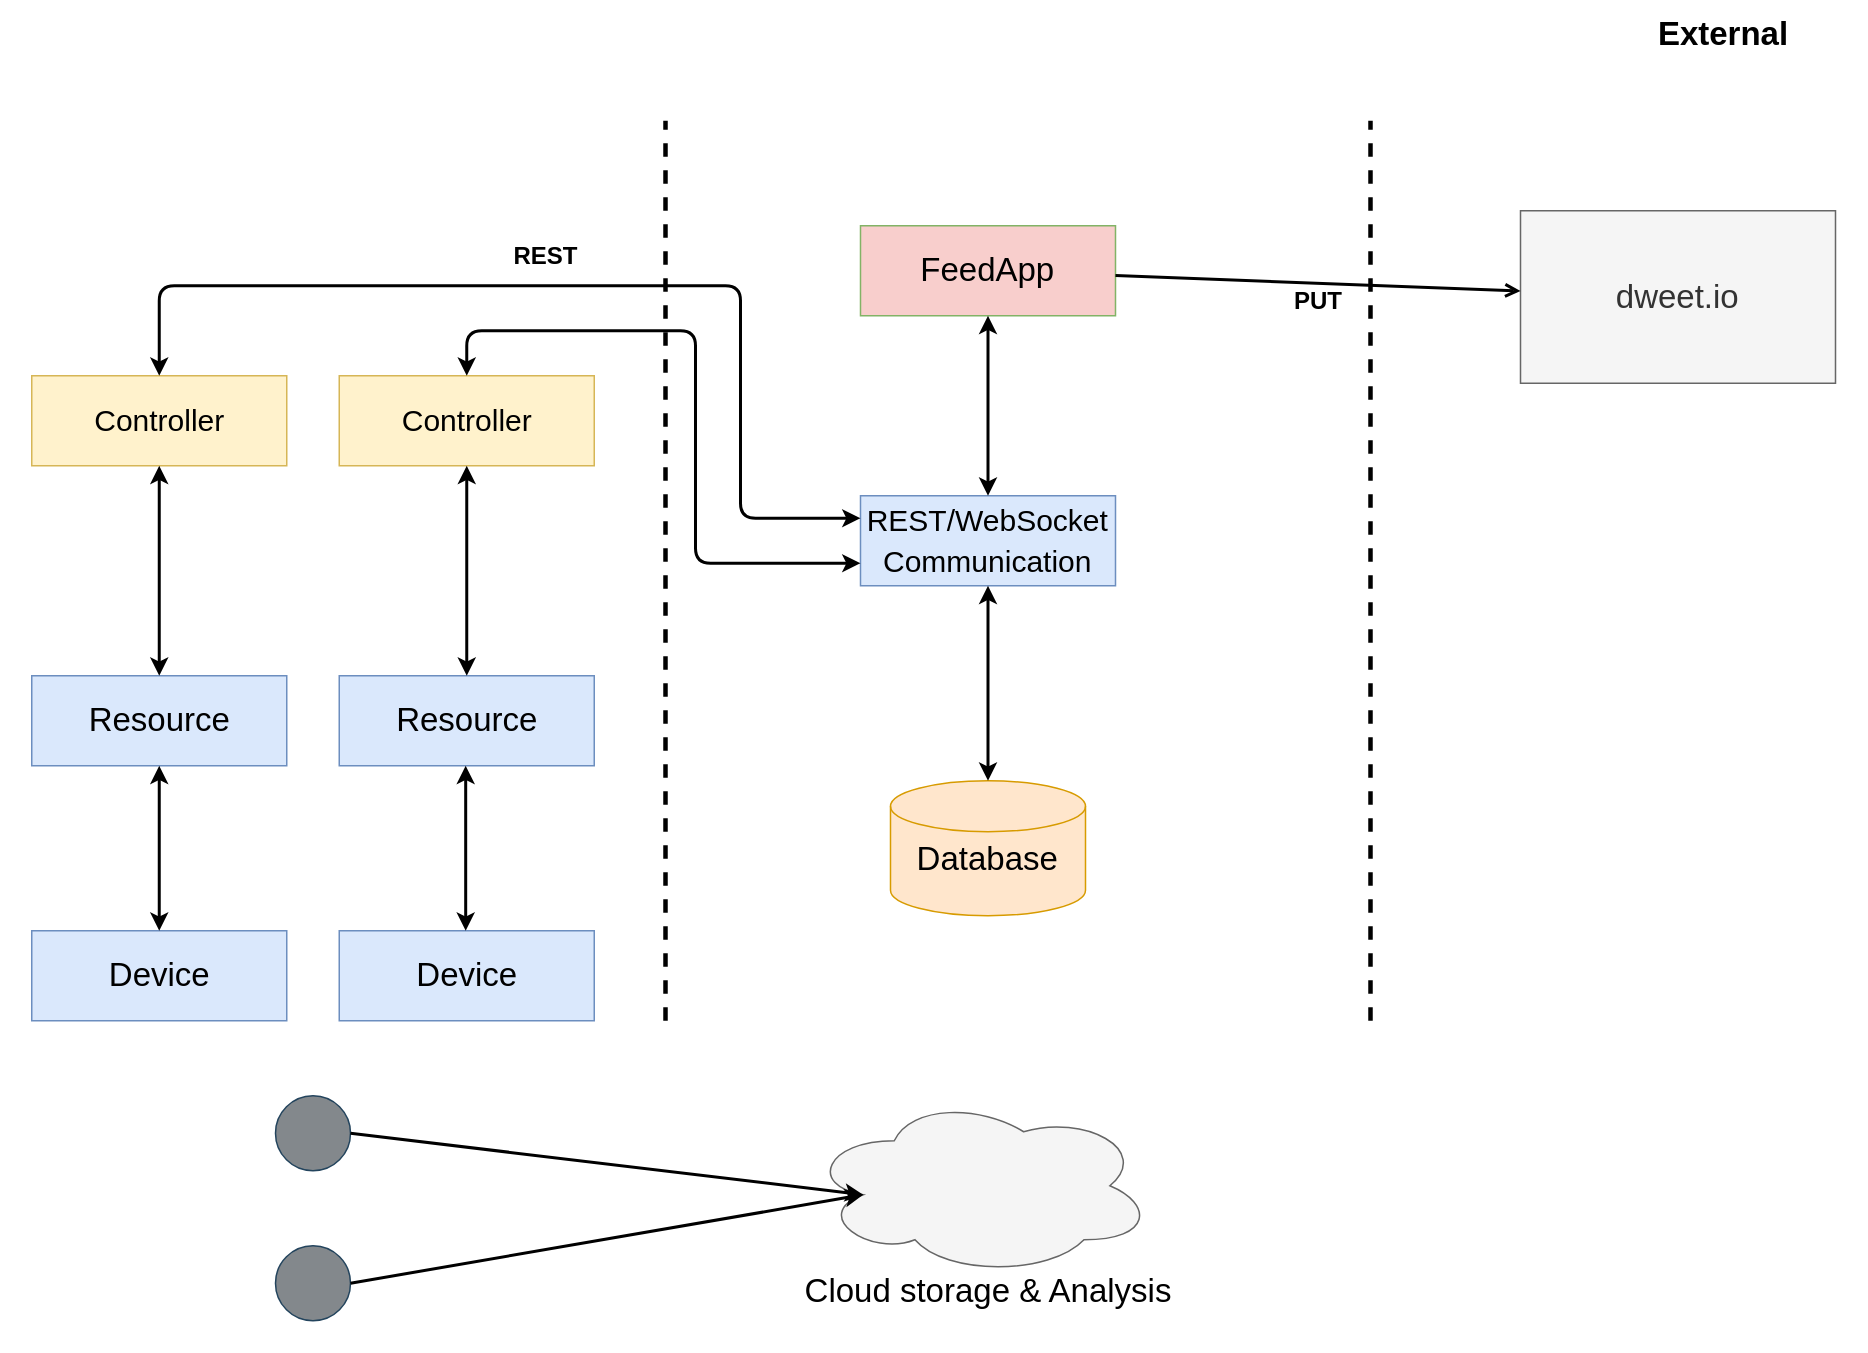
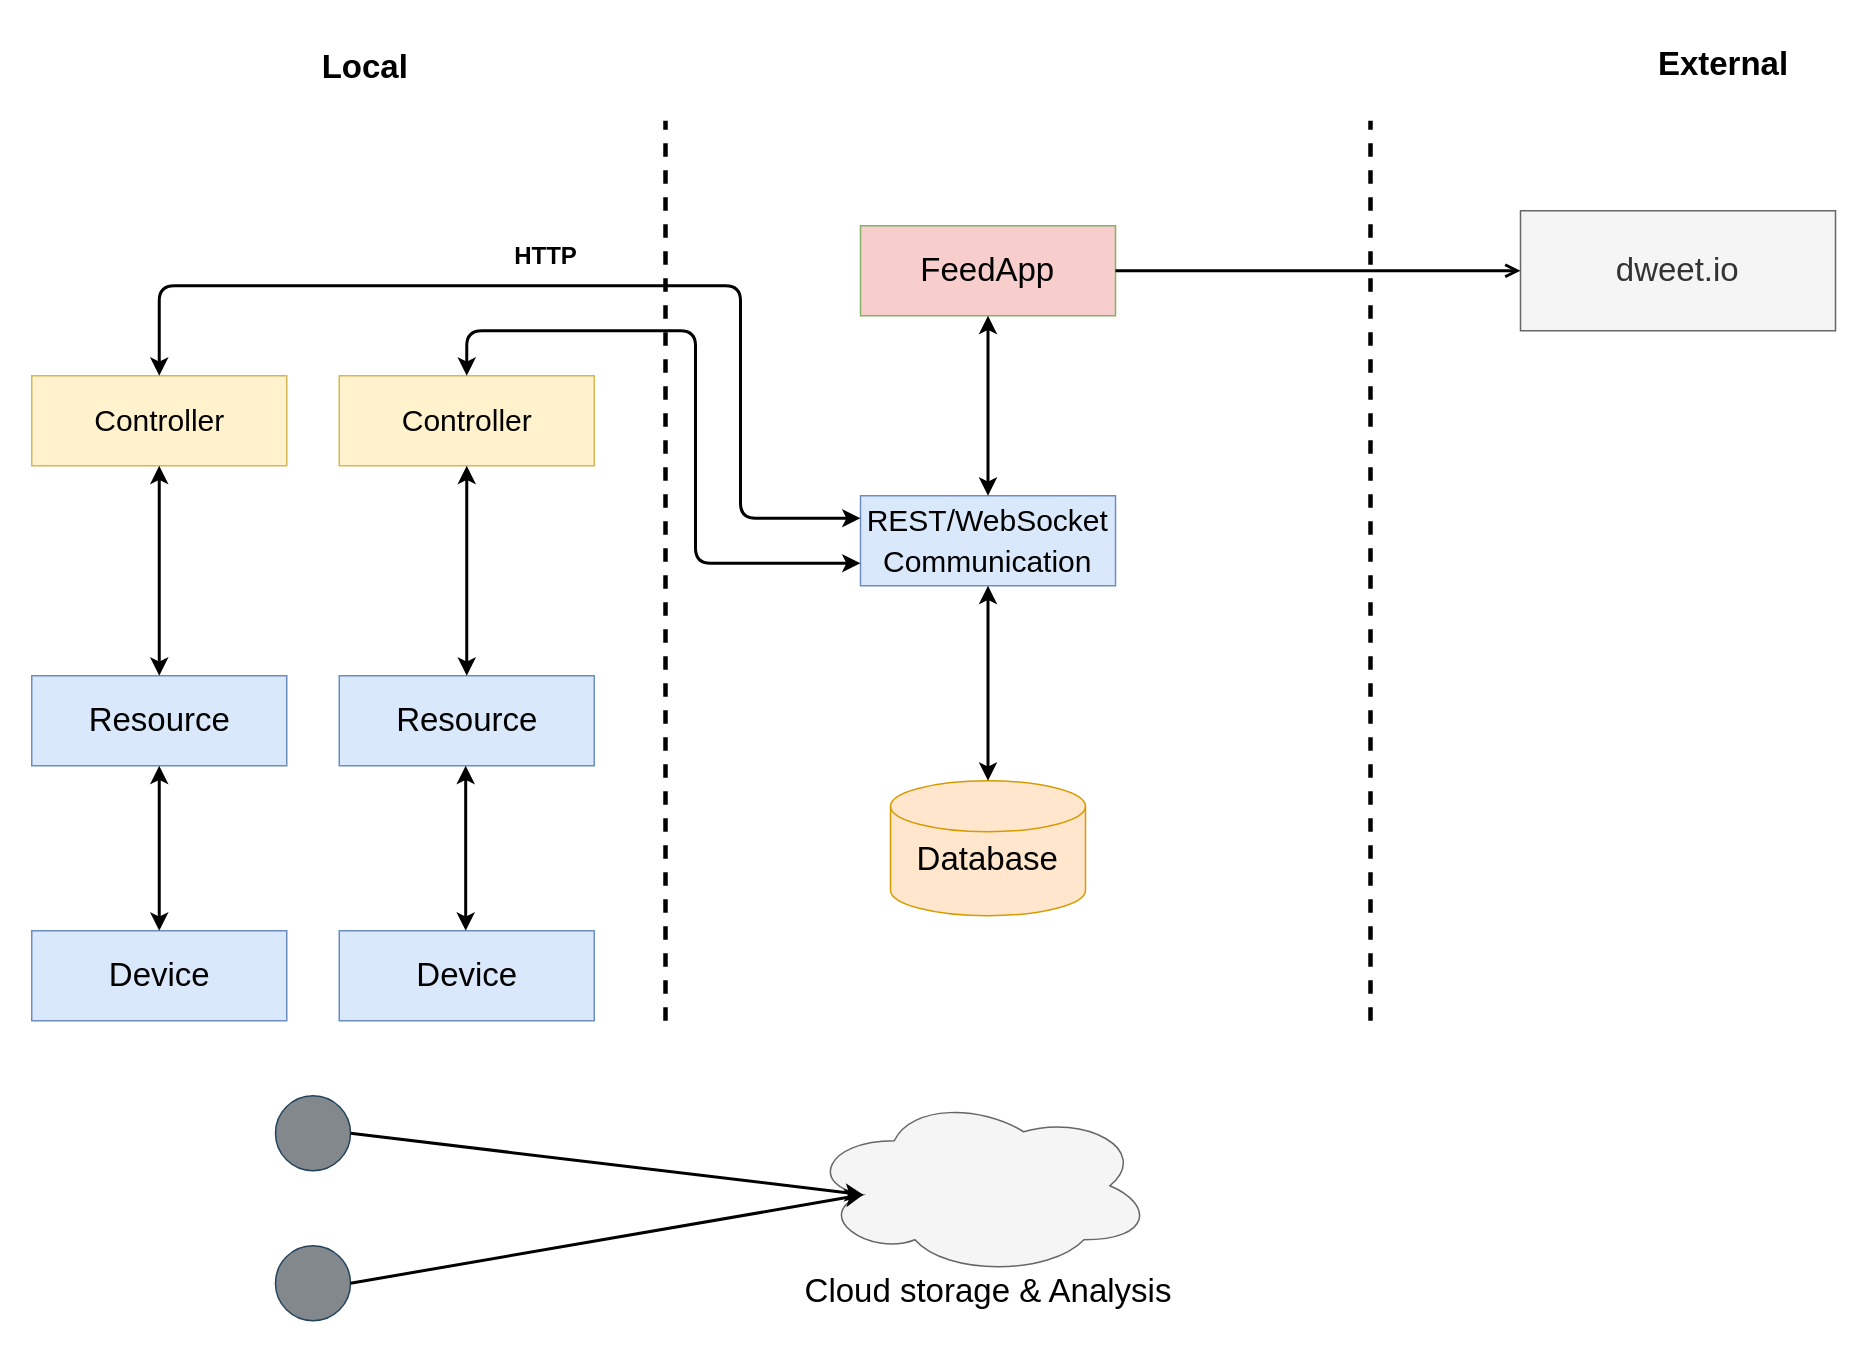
  <mxCell id="0" />
  <mxCell id="1" parent="0" />
  <mxCell id="2" value="" style="endArrow=none;dashed=1;html=1;fontStyle=1;strokeWidth=3;" parent="1" edge="1"><mxGeometry width="50" height="50" relative="1" as="geometry"><mxPoint x="443" y="680" as="sourcePoint" /><mxPoint x="443" y="80" as="targetPoint" /></mxGeometry></mxCell>
+ <mxCell id="3" value="Local" style="text;html=1;strokeColor=none;fillColor=none;align=center;verticalAlign=middle;whiteSpace=wrap;rounded=0;fontStyle=1;fontSize=22;" parent="1" vertex="1"><mxGeometry x="173" y="20" width="140" height="50" as="geometry" /></mxCell>
  <mxCell id="4" value="Device" style="rounded=0;whiteSpace=wrap;html=1;fontSize=22;fillColor=#dae8fc;strokeColor=#6c8ebf;" parent="1" vertex="1"><mxGeometry x="225.5" y="620" width="170" height="60" as="geometry" /></mxCell>
  <mxCell id="5" value="&lt;font style=&quot;font-size: 20px&quot;&gt;Controller&lt;/font&gt;" style="rounded=0;whiteSpace=wrap;html=1;fontSize=22;fillColor=#fff2cc;strokeColor=#d6b656;" parent="1" vertex="1"><mxGeometry x="225.5" y="250" width="170" height="60" as="geometry" /></mxCell>
  <mxCell id="6" value="&lt;font style=&quot;font-size: 20px&quot;&gt;REST/WebSocket Communication&lt;/font&gt;" style="rounded=0;whiteSpace=wrap;html=1;fontSize=22;fillColor=#dae8fc;strokeColor=#6c8ebf;" parent="1" vertex="1"><mxGeometry x="573" y="330" width="170" height="60" as="geometry" /></mxCell>
  <mxCell id="7" value="FeedApp" style="rounded=0;whiteSpace=wrap;html=1;fontSize=22;fillColor=#f8cecc;strokeColor=#82b366;" parent="1" vertex="1"><mxGeometry x="573" y="150" width="170" height="60" as="geometry" /></mxCell>
  <mxCell id="8" value="&lt;p style=&quot;line-height: 120%&quot;&gt;Database&lt;/p&gt;" style="shape=cylinder2;whiteSpace=wrap;html=1;boundedLbl=1;backgroundOutline=1;size=17;fontSize=22;fillColor=#ffe6cc;strokeColor=#d79b00;verticalAlign=bottom;" parent="1" vertex="1"><mxGeometry x="593" y="520" width="130" height="90" as="geometry" /></mxCell>
  <mxCell id="9" value="" style="ellipse;whiteSpace=wrap;html=1;aspect=fixed;fontSize=22;strokeColor=#23445d;fillColor=#83888C;" parent="1" vertex="1"><mxGeometry x="183" y="830" width="50" height="50" as="geometry" /></mxCell>
  <mxCell id="10" value="" style="ellipse;shape=cloud;whiteSpace=wrap;html=1;fontSize=22;fillColor=#f5f5f5;strokeColor=#666666;fontColor=#333333;" parent="1" vertex="1"><mxGeometry x="538" y="730" width="230" height="120" as="geometry" /></mxCell>
  <mxCell id="11" value="" style="endArrow=classic;html=1;strokeWidth=2;fontSize=22;exitX=1;exitY=0.5;exitDx=0;exitDy=0;entryX=0.16;entryY=0.55;entryDx=0;entryDy=0;entryPerimeter=0;" parent="1" source="9" target="10" edge="1"><mxGeometry width="50" height="50" relative="1" as="geometry"><mxPoint x="323" y="770" as="sourcePoint" /><mxPoint x="373" y="720" as="targetPoint" /></mxGeometry></mxCell>
  <mxCell id="12" value="Cloud storage &amp;amp; Analysis" style="text;html=1;strokeColor=none;fillColor=none;align=center;verticalAlign=middle;whiteSpace=wrap;rounded=0;fontSize=22;" parent="1" vertex="1"><mxGeometry x="520.5" y="860" width="275" as="geometry" /></mxCell>
  <mxCell id="13" value="Device" style="rounded=0;whiteSpace=wrap;html=1;fontSize=22;fillColor=#dae8fc;strokeColor=#6c8ebf;" parent="1" vertex="1"><mxGeometry x="20.5" y="620" width="170" height="60" as="geometry" /></mxCell>
  <mxCell id="14" value="&lt;span style=&quot;font-size: 20px&quot;&gt;Controller&lt;/span&gt;" style="rounded=0;whiteSpace=wrap;html=1;fontSize=22;fillColor=#fff2cc;strokeColor=#d6b656;" parent="1" vertex="1"><mxGeometry x="20.5" y="250" width="170" height="60" as="geometry" /></mxCell>
  <mxCell id="15" value="" style="ellipse;whiteSpace=wrap;html=1;aspect=fixed;fontSize=22;strokeColor=#23445d;fillColor=#83888C;" parent="1" vertex="1"><mxGeometry x="183" y="730" width="50" height="50" as="geometry" /></mxCell>
  <mxCell id="16" value="" style="endArrow=classic;html=1;strokeWidth=2;fontSize=22;exitX=1;exitY=0.5;exitDx=0;exitDy=0;entryX=0.16;entryY=0.55;entryDx=0;entryDy=0;entryPerimeter=0;" parent="1" source="15" target="10" edge="1"><mxGeometry width="50" height="50" relative="1" as="geometry"><mxPoint x="243" y="739" as="sourcePoint" /><mxPoint x="519.8" y="660" as="targetPoint" /></mxGeometry></mxCell>
- <mxCell id="17" value="dweet.io" style="whiteSpace=wrap;html=1;fillColor=#f5f5f5;fontSize=22;strokeColor=#666666;fontColor=#333333;" parent="1" vertex="1"><mxGeometry x="1013" y="140" width="210" height="115" as="geometry" /></mxCell>
+ <mxCell id="17" value="dweet.io" style="whiteSpace=wrap;html=1;fillColor=#f5f5f5;fontSize=22;strokeColor=#666666;fontColor=#333333;" parent="1" vertex="1"><mxGeometry x="1013" y="140" width="210" height="80" as="geometry" /></mxCell>
  <mxCell id="18" value="" style="endArrow=none;dashed=1;html=1;fontStyle=1;strokeWidth=3;" parent="1" edge="1"><mxGeometry width="50" height="50" relative="1" as="geometry"><mxPoint x="913" y="680" as="sourcePoint" /><mxPoint x="913" y="80" as="targetPoint" /></mxGeometry></mxCell>
- <mxCell id="19" value="&lt;font style=&quot;font-size: 22px&quot;&gt;&lt;b&gt;External&lt;/b&gt;&lt;/font&gt;" style="text;html=1;align=center;verticalAlign=middle;resizable=0;points=[];autosize=1;" parent="1" vertex="1"><mxGeometry x="1098" y="12.5" width="100" height="20" as="geometry" /></mxCell>
- <mxCell id="20" value="&lt;font style=&quot;font-size: 16px&quot;&gt;&lt;b&gt;PUT&lt;/b&gt;&lt;/font&gt;" style="text;html=1;align=center;verticalAlign=middle;resizable=0;points=[];autosize=1;" parent="1" vertex="1"><mxGeometry x="853" y="190" width="50" height="20" as="geometry" /></mxCell>
+ <mxCell id="19" value="&lt;font style=&quot;font-size: 22px&quot;&gt;&lt;b&gt;External&lt;/b&gt;&lt;/font&gt;" style="text;html=1;align=center;verticalAlign=middle;resizable=0;points=[];autosize=1;" parent="1" vertex="1"><mxGeometry x="1098" y="32.5" width="100" height="20" as="geometry" /></mxCell>
  <mxCell id="21" value="" style="endArrow=open;html=1;strokeWidth=2;" parent="1" source="7" target="17" edge="1"><mxGeometry width="50" height="50" relative="1" as="geometry"><mxPoint x="823" y="410" as="sourcePoint" /><mxPoint x="873" y="360" as="targetPoint" /></mxGeometry></mxCell>
- <mxCell id="22" value="&lt;font size=&quot;1&quot;&gt;&lt;b style=&quot;font-size: 16px&quot;&gt;REST&lt;/b&gt;&lt;/font&gt;" style="text;html=1;align=center;verticalAlign=middle;resizable=0;points=[];autosize=1;" parent="1" vertex="1"><mxGeometry x="333" y="160" width="60" height="20" as="geometry" /></mxCell>
+ <mxCell id="22" value="&lt;font size=&quot;1&quot;&gt;&lt;b style=&quot;font-size: 16px&quot;&gt;HTTP&lt;/b&gt;&lt;/font&gt;" style="text;html=1;align=center;verticalAlign=middle;resizable=0;points=[];autosize=1;" parent="1" vertex="1"><mxGeometry x="333" y="160" width="60" height="20" as="geometry" /></mxCell>
  <mxCell id="23" value="Resource" style="rounded=0;whiteSpace=wrap;html=1;fontSize=22;fillColor=#dae8fc;strokeColor=#6c8ebf;" vertex="1" parent="1"><mxGeometry x="20.5" y="450" width="170" height="60" as="geometry" /></mxCell>
  <mxCell id="24" value="Resource" style="rounded=0;whiteSpace=wrap;html=1;fontSize=22;fillColor=#dae8fc;strokeColor=#6c8ebf;" vertex="1" parent="1"><mxGeometry x="225.5" y="450" width="170" height="60" as="geometry" /></mxCell>
  <mxCell id="25" value="" style="endArrow=classic;startArrow=classic;html=1;entryX=0.5;entryY=1;entryDx=0;entryDy=0;exitX=0.5;exitY=0;exitDx=0;exitDy=0;strokeWidth=2;" edge="1" parent="1" source="23" target="14"><mxGeometry width="50" height="50" relative="1" as="geometry"><mxPoint x="85.5" y="410" as="sourcePoint" /><mxPoint x="135.5" y="360" as="targetPoint" /></mxGeometry></mxCell>
  <mxCell id="26" value="" style="endArrow=classic;startArrow=classic;html=1;exitX=0.5;exitY=0;exitDx=0;exitDy=0;strokeWidth=2;entryX=0.5;entryY=1;entryDx=0;entryDy=0;" edge="1" parent="1" source="24" target="5"><mxGeometry width="50" height="50" relative="1" as="geometry"><mxPoint x="305.5" y="450" as="sourcePoint" /><mxPoint x="305.5" y="350" as="targetPoint" /></mxGeometry></mxCell>
  <mxCell id="27" value="" style="endArrow=classic;startArrow=classic;html=1;entryX=0.5;entryY=1;entryDx=0;entryDy=0;exitX=0.5;exitY=0;exitDx=0;exitDy=0;strokeWidth=2;" edge="1" parent="1" source="13" target="23"><mxGeometry width="50" height="50" relative="1" as="geometry"><mxPoint x="104.79" y="680" as="sourcePoint" /><mxPoint x="104.79" y="540" as="targetPoint" /></mxGeometry></mxCell>
  <mxCell id="28" value="" style="endArrow=classic;startArrow=classic;html=1;entryX=0.5;entryY=1;entryDx=0;entryDy=0;exitX=0.5;exitY=0;exitDx=0;exitDy=0;strokeWidth=2;" edge="1" parent="1"><mxGeometry width="50" height="50" relative="1" as="geometry"><mxPoint x="309.79" y="620" as="sourcePoint" /><mxPoint x="309.79" y="510" as="targetPoint" /></mxGeometry></mxCell>
  <mxCell id="29" value="" style="endArrow=classic;startArrow=classic;html=1;strokeWidth=2;exitX=0.5;exitY=0;exitDx=0;exitDy=0;edgeStyle=orthogonalEdgeStyle;entryX=0;entryY=0.25;entryDx=0;entryDy=0;" edge="1" parent="1" source="14" target="6"><mxGeometry width="50" height="50" relative="1" as="geometry"><mxPoint x="93" y="210" as="sourcePoint" /><mxPoint y="160" as="targetPoint" x="143" /><Array as="points"><mxPoint x="106" y="190" /><mxPoint x="493" y="190" /><mxPoint x="493" y="345" /></Array></mxGeometry></mxCell>
  <mxCell id="30" value="" style="endArrow=classic;startArrow=classic;html=1;strokeWidth=2;edgeStyle=orthogonalEdgeStyle;exitX=0.5;exitY=0;exitDx=0;exitDy=0;entryX=0;entryY=0.75;entryDx=0;entryDy=0;" edge="1" parent="1" source="5" target="6"><mxGeometry width="50" height="50" relative="1" as="geometry"><mxPoint x="293" y="170" as="sourcePoint" /><mxPoint x="343" y="120" as="targetPoint" /><Array as="points"><mxPoint x="311" y="220" /><mxPoint x="463" y="220" /><mxPoint x="463" y="375" /></Array></mxGeometry></mxCell>
  <mxCell id="31" value="" style="endArrow=classic;startArrow=classic;html=1;strokeWidth=2;entryX=0.5;entryY=1;entryDx=0;entryDy=0;exitX=0.5;exitY=0;exitDx=0;exitDy=0;" edge="1" parent="1" source="6" target="7"><mxGeometry width="50" height="50" relative="1" as="geometry"><mxPoint x="633" y="310" as="sourcePoint" /><mxPoint x="683" y="260" as="targetPoint" /></mxGeometry></mxCell>
  <mxCell id="32" value="" style="endArrow=classic;startArrow=classic;html=1;strokeWidth=2;entryX=0.5;entryY=1;entryDx=0;entryDy=0;" edge="1" parent="1" target="6"><mxGeometry width="50" height="50" relative="1" as="geometry"><mxPoint x="658" y="520" as="sourcePoint" /><mxPoint x="623" y="420" as="targetPoint" /></mxGeometry></mxCell>
